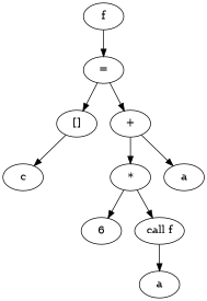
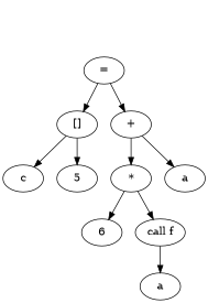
  digraph {
-   n1 [label=f]
    n2 [label="="]
    n3 [label="[]"]
    n4 [label="+"]
    n5 [label=c]
+   n6 [label=5]
    n7 [label="*"]
    n8 [label=a]
    n9 [label=6]
    n10 [label="call f"]
    n11 [label=a]
-   n1 -> n2
    n2 -> n3
    n2 -> n4
    n3 -> n5
+   n3 -> n6
    n4 -> n7
    n4 -> n8
    n7 -> n9
    n7 -> n10
    n10 -> n11
  }
